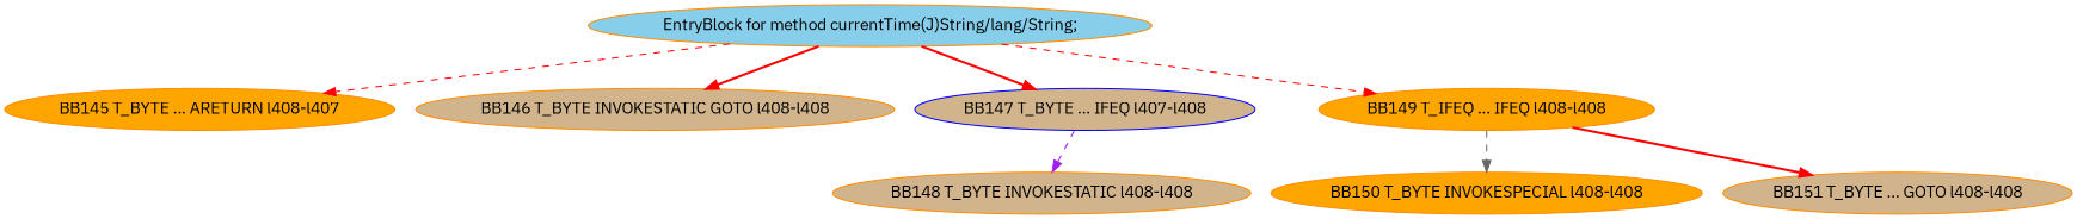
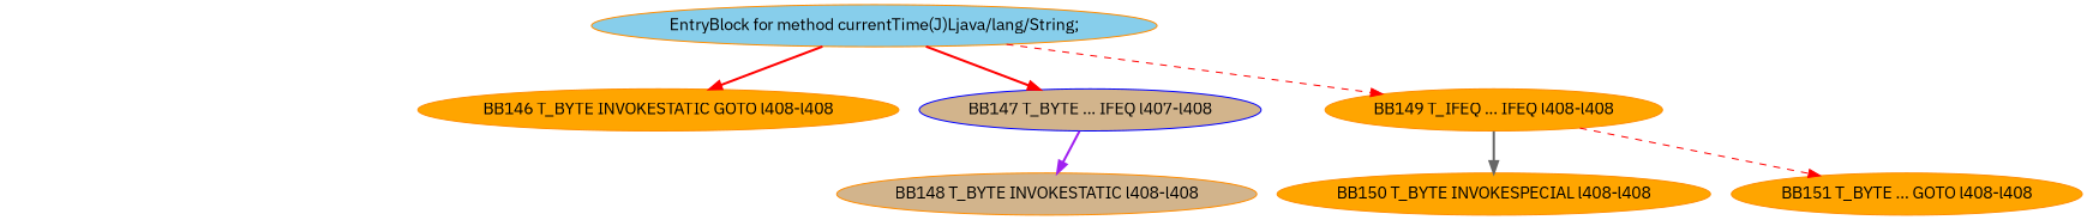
  digraph {
    fontname="IBM Plex Sans"
    node [color=darkorange fillcolor=orange fontname="IBM Plex Sans" style=filled]
    edge [color=red fontname="IBM Plex Sans" style=bold]
-   n1 [label="BB145 T_BYTE ... ARETURN l408-l407"]
-   n2 [fillcolor=tan label="BB146 T_BYTE INVOKESTATIC GOTO l408-l408"]
+   n2 [label="BB146 T_BYTE INVOKESTATIC GOTO l408-l408"]
    n3 [color=blue fillcolor=tan label="BB147 T_BYTE ... IFEQ l407-l408"]
    n4 [fillcolor=tan label="BB148 T_BYTE INVOKESTATIC l408-l408"]
    n5 [label="BB149 T_IFEQ ... IFEQ l408-l408"]
    n6 [label="BB150 T_BYTE INVOKESPECIAL l408-l408"]
-   n7 [fillcolor=tan label="BB151 T_BYTE ... GOTO l408-l408"]
-   n8 [fillcolor=skyblue label="EntryBlock for method currentTime(J)String/lang/String;"]
-   n3 -> n4 [color=purple style=dashed]
-   n5 -> n6 [color=gray40 style=dashed]
-   n5 -> n7
-   n8 -> n1 [style=dashed]
+   n7 [label="BB151 T_BYTE ... GOTO l408-l408"]
+   n8 [fillcolor=skyblue label="EntryBlock for method currentTime(J)Ljava/lang/String;"]
+   n3 -> n4 [color=purple]
+   n5 -> n6 [color=gray40]
+   n5 -> n7 [style=dashed]
    n8 -> n2
    n8 -> n3
    n8 -> n5 [style=dashed]
  }
